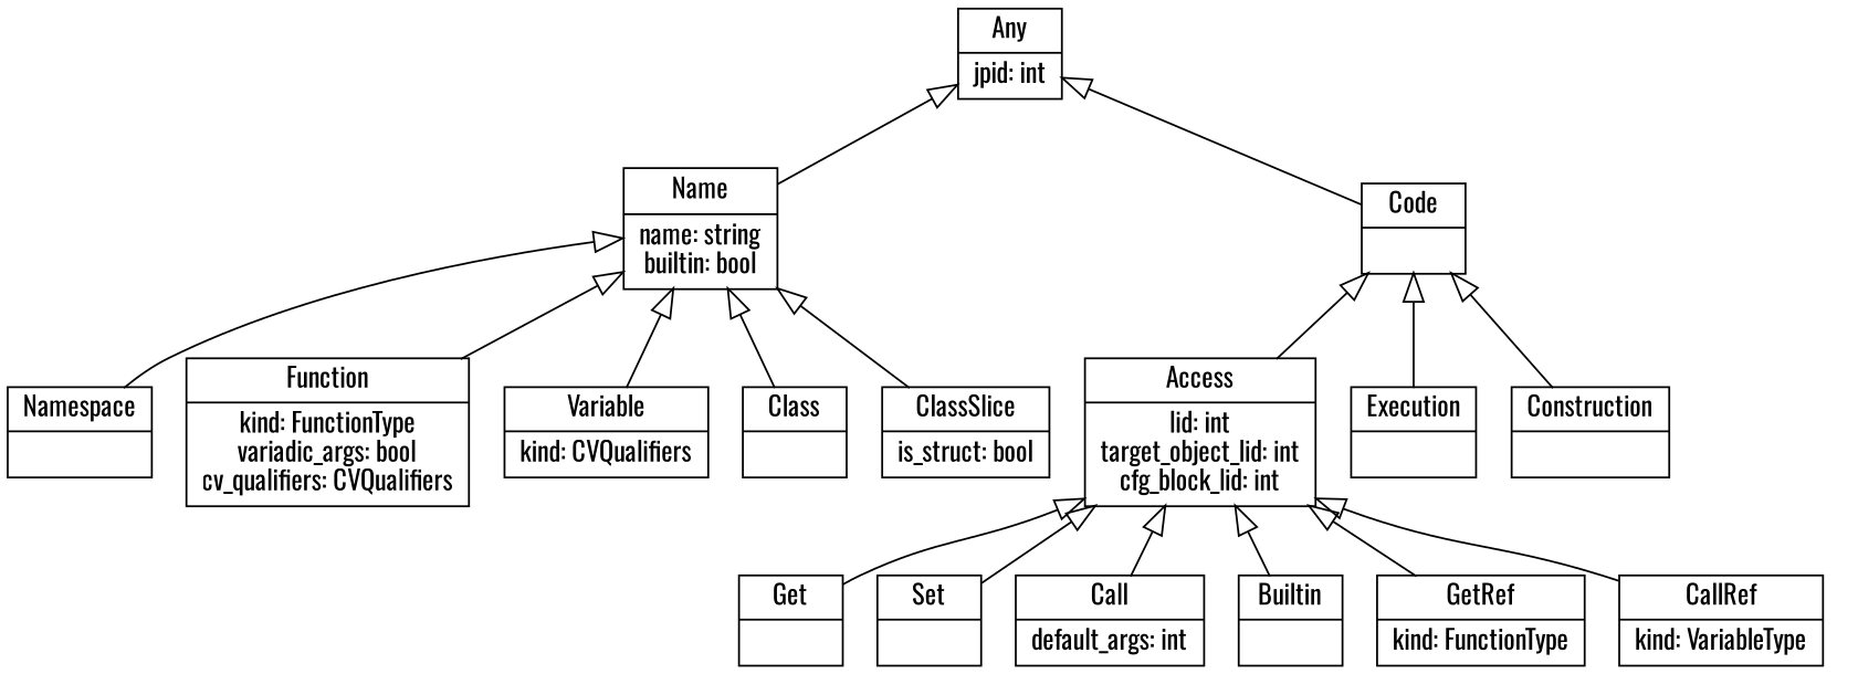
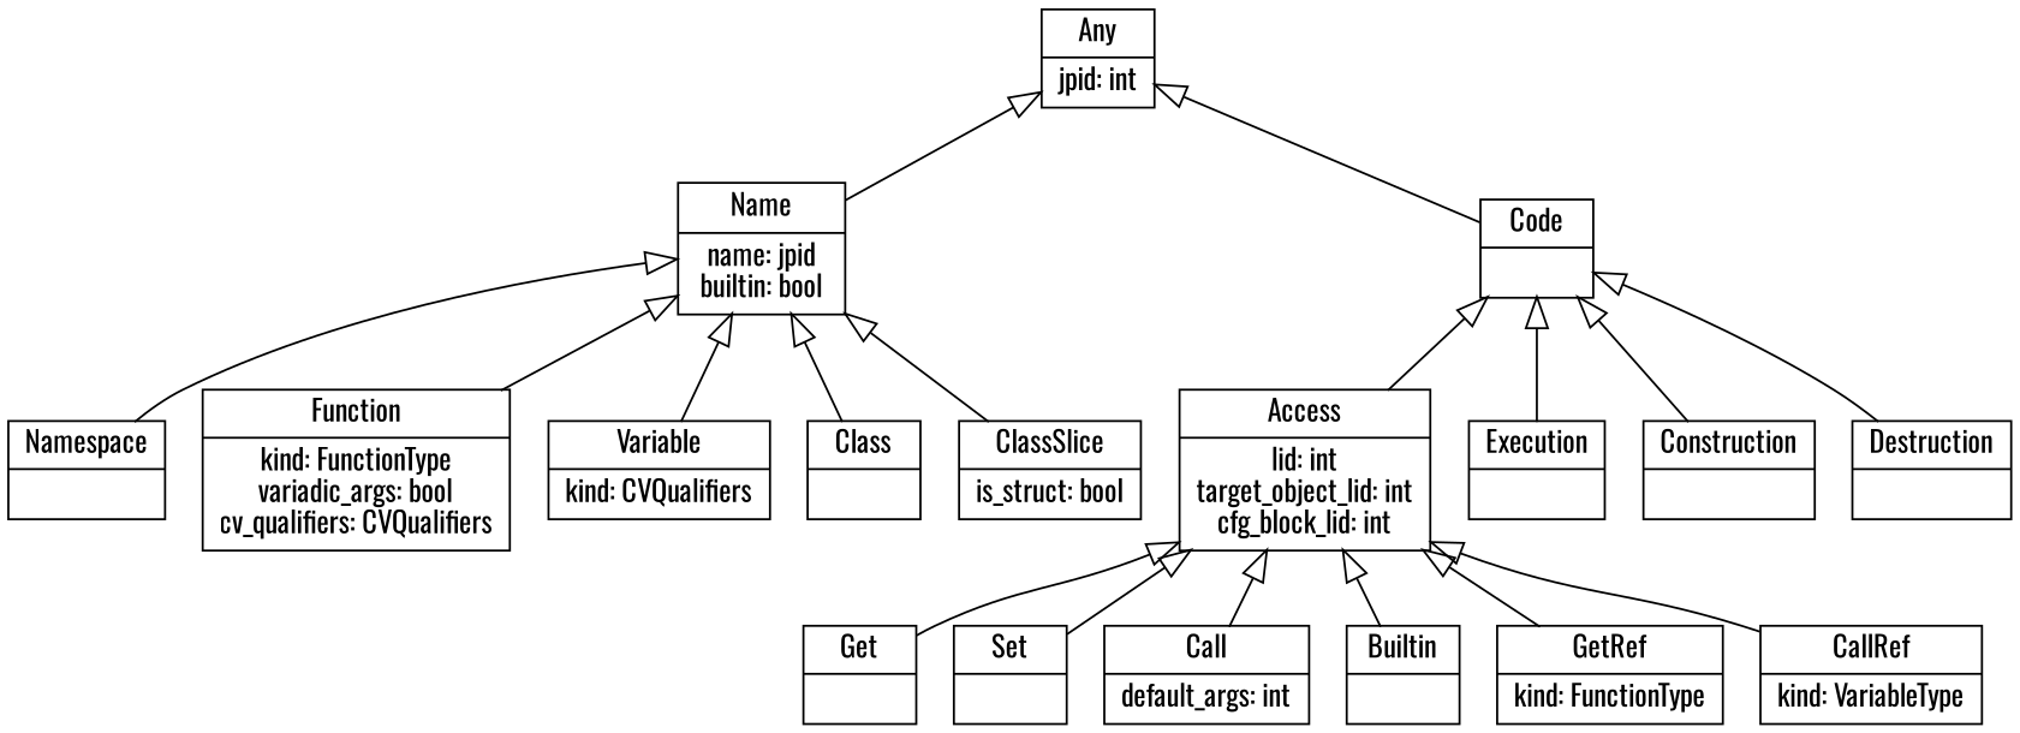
  digraph {
    fontname=Oswald
    node [fontname=Oswald shape=record]
    edge [arrowsize=1.5 arrowtail=empty dir=back fontname=Oswald weight=1.0]
-   n1 [label="{Name|name: string\nbuiltin: bool\n}"]
+   n1 [label="{Name|name: jpid\nbuiltin: bool\n}"]
    n2 [label="{Code|}"]
    n3 [label="{Any|jpid: int\n}"]
    n4 [label="{Namespace|}"]
    n5 [label="{Function|kind: FunctionType\nvariadic_args: bool\ncv_qualifiers: CVQualifiers\n}"]
    n6 [label="{Variable|kind: CVQualifiers\n}"]
    n7 [label="{Class|}"]
    n8 [label="{ClassSlice|is_struct: bool\n}"]
    n9 [label="{Access|lid: int\ntarget_object_lid: int\ncfg_block_lid: int\n}"]
    n10 [label="{Execution|}"]
    n11 [label="{Construction|}"]
+   n12 [label="{Destruction|}"]
    n13 [label="{Get|}"]
    n14 [label="{Set|}"]
    n15 [label="{Call|default_args: int\n}"]
    n16 [label="{Builtin|}"]
    n17 [label="{GetRef|kind: FunctionType\n}"]
    n18 [label="{CallRef|kind: VariableType\n}"]
    subgraph sub_1 {
      rank=same
      n1
      n2
    }
    subgraph sub_2 {
      rank=min
      n3
    }
    n1 -> n4
    n1 -> n5
    n1 -> n6
    n1 -> n7
    n1 -> n8
    n2 -> n9
    n2 -> n10
    n2 -> n11
+   n2 -> n12
    n3 -> n1
    n3 -> n2
    n9 -> n13
    n9 -> n14
    n9 -> n15
    n9 -> n16
    n9 -> n17
    n9 -> n18
  }
